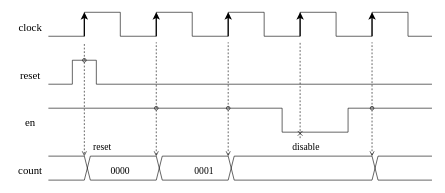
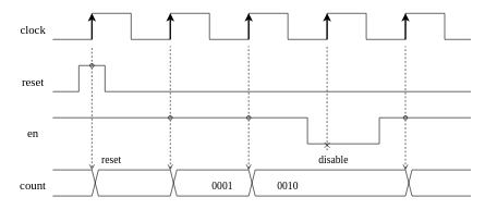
  <mxCell id="0" />
  <mxCell id="1" parent="0" />
  <mxCell id="2" value="" style="endArrow=none;html=1;rounded=0;curved=0;" edge="1" parent="1"><mxGeometry width="50" height="50" relative="1" as="geometry"><mxPoint x="80" y="60" as="sourcePoint" /><mxPoint x="720" y="60" as="targetPoint" /><Array as="points"><mxPoint x="140" y="60" /><mxPoint x="140" y="20" /><mxPoint x="200" y="20" /><mxPoint x="200" y="60" /><mxPoint x="260" y="60" /><mxPoint x="260" y="20" /><mxPoint x="320" y="20" /><mxPoint x="320" y="60" /><mxPoint x="380" y="60" /><mxPoint x="380" y="20" /><mxPoint x="440" y="20" /><mxPoint x="440" y="60" /><mxPoint x="500" y="60" /><mxPoint x="500" y="20" /><mxPoint x="560" y="20" /><mxPoint x="560" y="60" /><mxPoint x="620" y="60" /><mxPoint x="620" y="20" /><mxPoint x="680" y="20" /><mxPoint x="680" y="60" /></Array></mxGeometry></mxCell>
  <mxCell id="3" value="" style="endArrow=none;html=1;rounded=0;curved=0;" edge="1" parent="1"><mxGeometry width="50" height="50" relative="1" as="geometry"><mxPoint x="80" y="140" as="sourcePoint" /><mxPoint x="720" y="140" as="targetPoint" /><Array as="points"><mxPoint x="120" y="140" /><mxPoint x="120" y="100" /><mxPoint x="160" y="100" /><mxPoint x="160" y="140" /></Array></mxGeometry></mxCell>
  <mxCell id="4" value="" style="endArrow=none;html=1;rounded=0;curved=0;" edge="1" parent="1"><mxGeometry width="50" height="50" relative="1" as="geometry"><mxPoint x="80" y="180" as="sourcePoint" /><mxPoint x="720" y="180" as="targetPoint" /><Array as="points"><mxPoint x="470" y="180" /><mxPoint x="470" y="220" /><mxPoint x="580" y="220" /><mxPoint x="580" y="180" /></Array></mxGeometry></mxCell>
  <mxCell id="5" value="" style="endArrow=none;html=1;rounded=0;curved=0;" edge="1" parent="1"><mxGeometry width="50" height="50" relative="1" as="geometry"><mxPoint x="80" y="260" as="sourcePoint" /><mxPoint x="720" y="260" as="targetPoint" /><Array as="points"><mxPoint x="140" y="260" /><mxPoint x="150" y="300" /><mxPoint x="260" y="300" /><mxPoint x="270" y="260" /><mxPoint x="380" y="260" /><mxPoint x="390" y="300" /><mxPoint x="620" y="300" /><mxPoint x="630" y="260" /></Array></mxGeometry></mxCell>
  <mxCell id="6" value="" style="endArrow=none;html=1;rounded=0;curved=0;" edge="1" parent="1"><mxGeometry width="50" height="50" relative="1" as="geometry"><mxPoint x="80" y="300" as="sourcePoint" /><mxPoint x="720" y="300" as="targetPoint" /><Array as="points"><mxPoint x="140" y="300" /><mxPoint x="150" y="260" /><mxPoint x="260" y="260" /><mxPoint x="270" y="300" /><mxPoint x="380" y="300" /><mxPoint x="390" y="260" /><mxPoint x="620" y="260" /><mxPoint x="630" y="300" /></Array></mxGeometry></mxCell>
  <mxCell id="7" value="" style="endArrow=none;dashed=1;html=1;" edge="1" parent="1"><mxGeometry width="50" height="50" relative="1" as="geometry"><mxPoint x="140" y="100" as="sourcePoint" /><mxPoint x="140" y="70" as="targetPoint" /></mxGeometry></mxCell>
  <mxCell id="8" value="reset" style="text;html=1;align=center;verticalAlign=middle;whiteSpace=wrap;rounded=0;fontFamily=Lucida Console;fontSize=16;" vertex="1" parent="1"><mxGeometry x="140" y="230" width="60" height="30" as="geometry" /></mxCell>
  <mxCell id="9" value="" style="endArrow=none;dashed=1;html=1;" edge="1" parent="1"><mxGeometry width="50" height="50" relative="1" as="geometry"><mxPoint x="260" y="180" as="sourcePoint" /><mxPoint x="260" y="70" as="targetPoint" /></mxGeometry></mxCell>
  <mxCell id="10" value="" style="endArrow=open;dashed=1;html=1;endFill=0;startArrow=oval;startFill=0;" edge="1" parent="1"><mxGeometry width="50" height="50" relative="1" as="geometry"><mxPoint x="140" y="100" as="sourcePoint" /><mxPoint x="140" y="260" as="targetPoint" /></mxGeometry></mxCell>
  <mxCell id="11" value="" style="endArrow=oval;dashed=1;html=1;endFill=0;startArrow=open;startFill=0;" edge="1" parent="1"><mxGeometry width="50" height="50" relative="1" as="geometry"><mxPoint x="260" y="260" as="sourcePoint" /><mxPoint x="260" y="180" as="targetPoint" /></mxGeometry></mxCell>
  <mxCell id="12" value="" style="endArrow=none;dashed=1;html=1;" edge="1" parent="1"><mxGeometry width="50" height="50" relative="1" as="geometry"><mxPoint x="380" y="180" as="sourcePoint" /><mxPoint x="380" y="70" as="targetPoint" /></mxGeometry></mxCell>
  <mxCell id="13" value="" style="endArrow=oval;dashed=1;html=1;endFill=0;startArrow=open;startFill=0;" edge="1" parent="1"><mxGeometry width="50" height="50" relative="1" as="geometry"><mxPoint x="380" y="260" as="sourcePoint" /><mxPoint x="380" y="180" as="targetPoint" /></mxGeometry></mxCell>
  <mxCell id="14" value="" style="endArrow=none;dashed=1;html=1;" edge="1" parent="1"><mxGeometry width="50" height="50" relative="1" as="geometry"><mxPoint x="620" y="180" as="sourcePoint" /><mxPoint x="620" y="70" as="targetPoint" /></mxGeometry></mxCell>
  <mxCell id="15" value="" style="endArrow=oval;dashed=1;html=1;endFill=0;startArrow=open;startFill=0;" edge="1" parent="1"><mxGeometry width="50" height="50" relative="1" as="geometry"><mxPoint x="620" y="260" as="sourcePoint" /><mxPoint x="620" y="180" as="targetPoint" /></mxGeometry></mxCell>
  <mxCell id="16" value="0001" style="text;html=1;align=center;verticalAlign=middle;whiteSpace=wrap;rounded=0;fontFamily=Lucida Console;fontSize=16;" vertex="1" parent="1"><mxGeometry x="310" y="270" width="60" height="30" as="geometry" /></mxCell>
- <mxCell id="17" value="0000" style="text;html=1;align=center;verticalAlign=middle;whiteSpace=wrap;rounded=0;fontFamily=Lucida Console;fontSize=16;" vertex="1" parent="1"><mxGeometry x="170" y="270" width="60" height="30" as="geometry" /></mxCell>
+ <mxCell id="18" value="0010" style="text;html=1;align=center;verticalAlign=middle;whiteSpace=wrap;rounded=0;fontFamily=Lucida Console;fontSize=16;" vertex="1" parent="1"><mxGeometry x="410" y="270" width="60" height="30" as="geometry" /></mxCell>
  <mxCell id="19" value="" style="endArrow=none;dashed=1;html=1;startArrow=cross;startFill=0;" edge="1" parent="1"><mxGeometry width="50" height="50" relative="1" as="geometry"><mxPoint x="500" y="230" as="sourcePoint" /><mxPoint x="500" y="70" as="targetPoint" /></mxGeometry></mxCell>
  <mxCell id="20" value="clock" style="text;html=1;align=center;verticalAlign=middle;whiteSpace=wrap;rounded=0;fontFamily=Lucida Console;fontSize=18;" vertex="1" parent="1"><mxGeometry x="20" y="30" width="60" height="30" as="geometry" /></mxCell>
  <mxCell id="21" value="reset" style="text;html=1;align=center;verticalAlign=middle;whiteSpace=wrap;rounded=0;fontFamily=Lucida Console;fontSize=18;" vertex="1" parent="1"><mxGeometry x="20" y="110" width="60" height="30" as="geometry" /></mxCell>
  <mxCell id="22" value="count" style="text;html=1;align=center;verticalAlign=middle;whiteSpace=wrap;rounded=0;fontFamily=Lucida Console;fontSize=18;" vertex="1" parent="1"><mxGeometry x="20" y="270" width="60" height="30" as="geometry" /></mxCell>
  <mxCell id="23" value="disable" style="text;html=1;align=center;verticalAlign=middle;whiteSpace=wrap;rounded=0;fontFamily=Lucida Console;fontSize=16;" vertex="1" parent="1"><mxGeometry x="480" y="230" width="60" height="30" as="geometry" /></mxCell>
  <mxCell id="24" value="en" style="text;html=1;align=center;verticalAlign=middle;whiteSpace=wrap;rounded=0;fontFamily=Lucida Console;fontSize=18;" vertex="1" parent="1"><mxGeometry x="20" y="190" width="60" height="30" as="geometry" /></mxCell>
  <mxCell id="25" value="" style="endArrow=classic;html=1;strokeWidth=2;" edge="1" parent="1"><mxGeometry width="50" height="50" relative="1" as="geometry"><mxPoint x="140" y="60" as="sourcePoint" /><mxPoint x="140" y="20" as="targetPoint" /></mxGeometry></mxCell>
  <mxCell id="26" value="" style="endArrow=classic;html=1;strokeWidth=2;" edge="1" parent="1"><mxGeometry width="50" height="50" relative="1" as="geometry"><mxPoint x="260" y="60" as="sourcePoint" /><mxPoint x="260" y="20" as="targetPoint" /></mxGeometry></mxCell>
  <mxCell id="27" value="" style="endArrow=classic;html=1;strokeWidth=2;" edge="1" parent="1"><mxGeometry width="50" height="50" relative="1" as="geometry"><mxPoint x="380" y="60" as="sourcePoint" /><mxPoint x="380" y="20" as="targetPoint" /></mxGeometry></mxCell>
  <mxCell id="28" value="" style="endArrow=classic;html=1;strokeWidth=2;" edge="1" parent="1"><mxGeometry width="50" height="50" relative="1" as="geometry"><mxPoint x="500" y="60" as="sourcePoint" /><mxPoint x="500" y="20" as="targetPoint" /></mxGeometry></mxCell>
  <mxCell id="29" value="" style="endArrow=classic;html=1;strokeWidth=2;" edge="1" parent="1"><mxGeometry width="50" height="50" relative="1" as="geometry"><mxPoint x="620" y="60" as="sourcePoint" /><mxPoint x="620" y="20" as="targetPoint" /></mxGeometry></mxCell>
